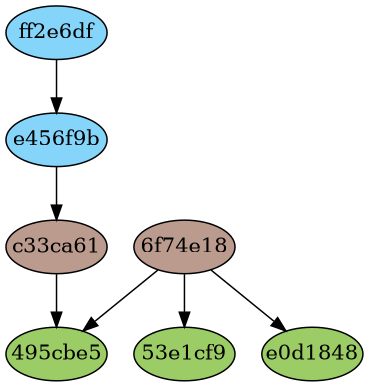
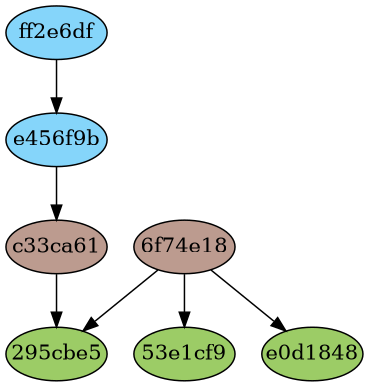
  digraph {
    node [fillcolor="#9ccc66" fixedsize=true style=filled]
-   n1 [label="495cbe5" width=0.95]
+   n1 [label="295cbe5" width=0.95]
    n2 [label="53e1cf9" width=0.95]
    n3 [label=e0d1848 width=0.95]
    n4 [fillcolor="#bc9b8f" label="6f74e18" width=0.95]
    n5 [fillcolor="#bc9b8f" label=c33ca61 width=0.95]
    n6 [fillcolor="#85d5fa" label=e456f9b width=0.95]
    n7 [fillcolor="#85d5fa" label=ff2e6df width=0.95]
    n4 -> n1
    n4 -> n2
    n4 -> n3
    n5 -> n1
    n6 -> n5
    n7 -> n6
  }
